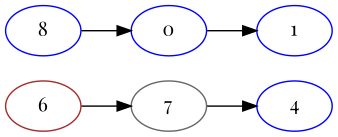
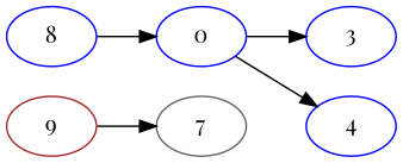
  digraph {
    fontname="Playfair Display"
    rankdir=LR
    node [color=blue fontname="Playfair Display"]
    edge [fontname="Playfair Display"]
    n1 [label=8]
    n2 [label=0]
-   1
+   1 [label=3]
    4
-   6 [color=brown]
+   6 [color=brown label=9]
    7 [color=gray40]
    n1 -> n2
    n2 -> 1
-   7 -> 4
+   n2 -> 4
    6 -> 7
  }
